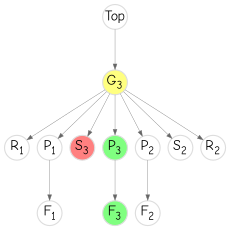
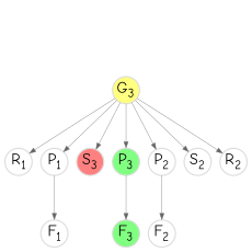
  digraph {
    bgcolor=white
    color=white
    nodesep=0.1
    rankdir=TB
    ranksep=0.5
    fontname="Comic Neue"
    node [color="#DDDDDD" fixedsize=true fontsize=12 penwidth=1.0 style=solid fontname="Comic Neue"]
    edge [arrowsize=0.5 color="#666666" penwidth=0.3 fontname="Comic Neue"]
-   n1 [height=0.3 label=Top width=0.3]
    n2 [fillcolor="#ffff80" height=0.3 label=<G<SUB>3</SUB>> style=filled width=0.3]
    n3 [height=0.3 label=<R<SUB>1</SUB>> width=0.3]
    n4 [height=0.3 label=<P<SUB>1</SUB>> width=0.3]
    n5 [fillcolor="#ff8080" height=0.3 label=<S<SUB>3</SUB>> style=filled width=0.3]
    n6 [fillcolor="#80ff80" height=0.3 label=<P<SUB>3</SUB>> style=filled width=0.3]
    n7 [height=0.3 label=<P<SUB>2</SUB>> width=0.3]
    n8 [height=0.3 label=<S<SUB>2</SUB>> width=0.3]
    n9 [height=0.3 label=<R<SUB>2</SUB>> width=0.3]
    n10 [height=0.3 label=<F<SUB>1</SUB>> width=0.3]
    n11 [fillcolor="#80ff80" height=0.3 label=<F<SUB>3</SUB>> style=filled width=0.3]
    n12 [height=0.3 label=<F<SUB>2</SUB>> width=0.3]
-   n1 -> n2
    n2 -> n3
    n2 -> n4
    n2 -> n5
    n2 -> n6
    n2 -> n7
    n2 -> n8
    n2 -> n9
    n4 -> n10
    n6 -> n11
    n7 -> n12
  }
